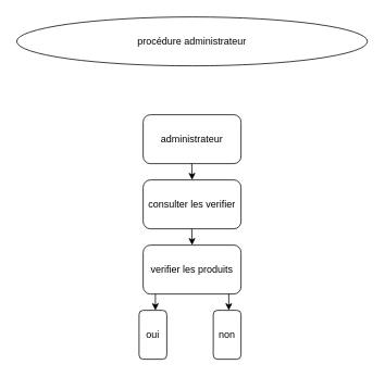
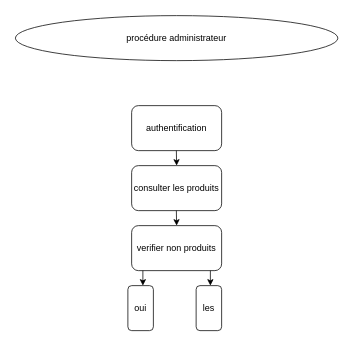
  <mxCell id="0" />
  <mxCell id="1" parent="0" />
  <mxCell id="2" value="procédure administrateur" style="ellipse;whiteSpace=wrap;html=1;" vertex="1" parent="1"><mxGeometry x="20" y="20" width="430" height="60" as="geometry" /></mxCell>
- <mxCell id="3" value="administrateur" style="rounded=1;whiteSpace=wrap;html=1;" vertex="1" parent="1"><mxGeometry x="175" y="140" width="120" height="60" as="geometry" /></mxCell>
- <mxCell id="4" value="consulter les verifier" style="rounded=1;whiteSpace=wrap;html=1;" vertex="1" parent="1"><mxGeometry x="175" y="220" width="120" height="60" as="geometry" /></mxCell>
- <mxCell id="5" value="verifier les produits" style="rounded=1;whiteSpace=wrap;html=1;" vertex="1" parent="1"><mxGeometry x="175" y="300" width="120" height="60" as="geometry" /></mxCell>
+ <mxCell id="3" value="authentification" style="rounded=1;whiteSpace=wrap;html=1;" vertex="1" parent="1"><mxGeometry x="175" y="140" width="120" height="60" as="geometry" /></mxCell>
+ <mxCell id="4" value="consulter les produits" style="rounded=1;whiteSpace=wrap;html=1;" vertex="1" parent="1"><mxGeometry x="175" y="220" width="120" height="60" as="geometry" /></mxCell>
+ <mxCell id="5" value="verifier non produits" style="rounded=1;whiteSpace=wrap;html=1;" vertex="1" parent="1"><mxGeometry x="175" y="300" width="120" height="60" as="geometry" /></mxCell>
  <mxCell id="6" value="oui" style="rounded=1;whiteSpace=wrap;html=1;" vertex="1" parent="1"><mxGeometry x="170" y="380" width="34" height="60" as="geometry" /></mxCell>
- <mxCell id="7" value="non" style="rounded=1;whiteSpace=wrap;html=1;" vertex="1" parent="1"><mxGeometry x="261" y="380" width="34" height="60" as="geometry" /></mxCell>
+ <mxCell id="7" value="les" style="rounded=1;whiteSpace=wrap;html=1;" vertex="1" parent="1"><mxGeometry x="261" y="380" width="34" height="60" as="geometry" /></mxCell>
  <mxCell id="8" value="" style="endArrow=classic;html=1;rounded=0;" edge="1" parent="1"><mxGeometry width="50" height="50" relative="1" as="geometry"><mxPoint x="190" y="360" as="sourcePoint" /><mxPoint x="190" y="380" as="targetPoint" /></mxGeometry></mxCell>
  <mxCell id="9" value="" style="endArrow=classic;html=1;rounded=0;exitX=0.5;exitY=1;exitDx=0;exitDy=0;" edge="1" parent="1"><mxGeometry width="50" height="50" relative="1" as="geometry"><mxPoint x="234.66" y="280" as="sourcePoint" /><mxPoint x="235" y="300" as="targetPoint" /></mxGeometry></mxCell>
  <mxCell id="10" value="" style="endArrow=classic;html=1;rounded=0;exitX=0.5;exitY=1;exitDx=0;exitDy=0;" edge="1" parent="1"><mxGeometry width="50" height="50" relative="1" as="geometry"><mxPoint x="234.66" y="200" as="sourcePoint" /><mxPoint x="235" y="220" as="targetPoint" /></mxGeometry></mxCell>
  <mxCell id="11" value="" style="endArrow=classic;html=1;rounded=0;exitX=0.5;exitY=1;exitDx=0;exitDy=0;" edge="1" parent="1"><mxGeometry width="50" height="50" relative="1" as="geometry"><mxPoint x="280" y="360" as="sourcePoint" /><mxPoint x="280" y="380" as="targetPoint" /></mxGeometry></mxCell>
